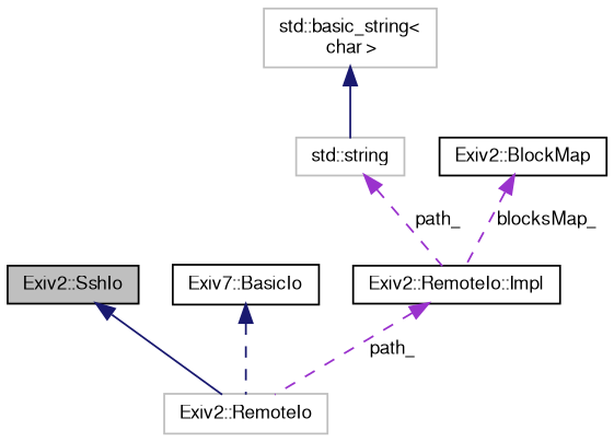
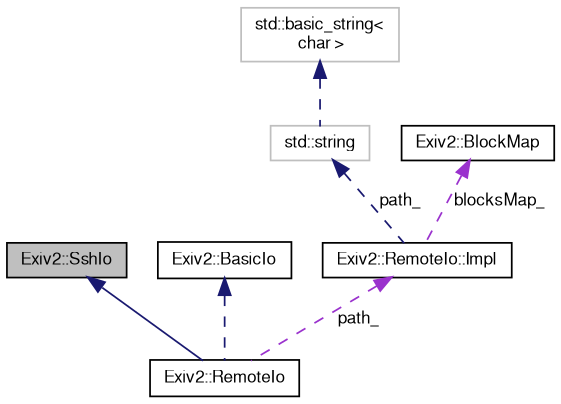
  digraph {
    node [color=black fillcolor=white fontname=FreeSans fontsize=10 shape=record style=filled]
    edge [color=midnightblue dir=back fontname=FreeSans fontsize=10 labelfontname=FreeSans labelfontsize=10 style=dashed]
    n1 [fillcolor=grey75 fontcolor=black height=0.2 label="Exiv2::SshIo" width=0.4]
-   n2 [color=grey75 height=0.2 label="Exiv2::RemoteIo" width=0.4]
-   n3 [height=0.2 label="Exiv7::BasicIo" width=0.4]
+   n2 [height=0.2 label="Exiv2::RemoteIo" width=0.4]
+   n3 [height=0.2 label="Exiv2::BasicIo" width=0.4]
    n4 [height=0.2 label="Exiv2::RemoteIo::Impl" width=0.4]
    n5 [color=grey75 height=0.2 label="std::string" width=0.4]
    n6 [color=grey75 height=0.2 label="std::basic_string\<\l char \>" width=0.4]
    n7 [height=0.2 label="Exiv2::BlockMap" width=0.4]
    n1 -> n2 [style=solid]
    n3 -> n2
    n4 -> n2 [color=darkorchid3 label=" path_"]
-   n5 -> n4 [color=darkorchid3 label=" path_"]
-   n6 -> n5 [style=solid]
+   n5 -> n4 [label=" path_"]
+   n6 -> n5
    n7 -> n4 [color=darkorchid3 label=" blocksMap_"]
  }
